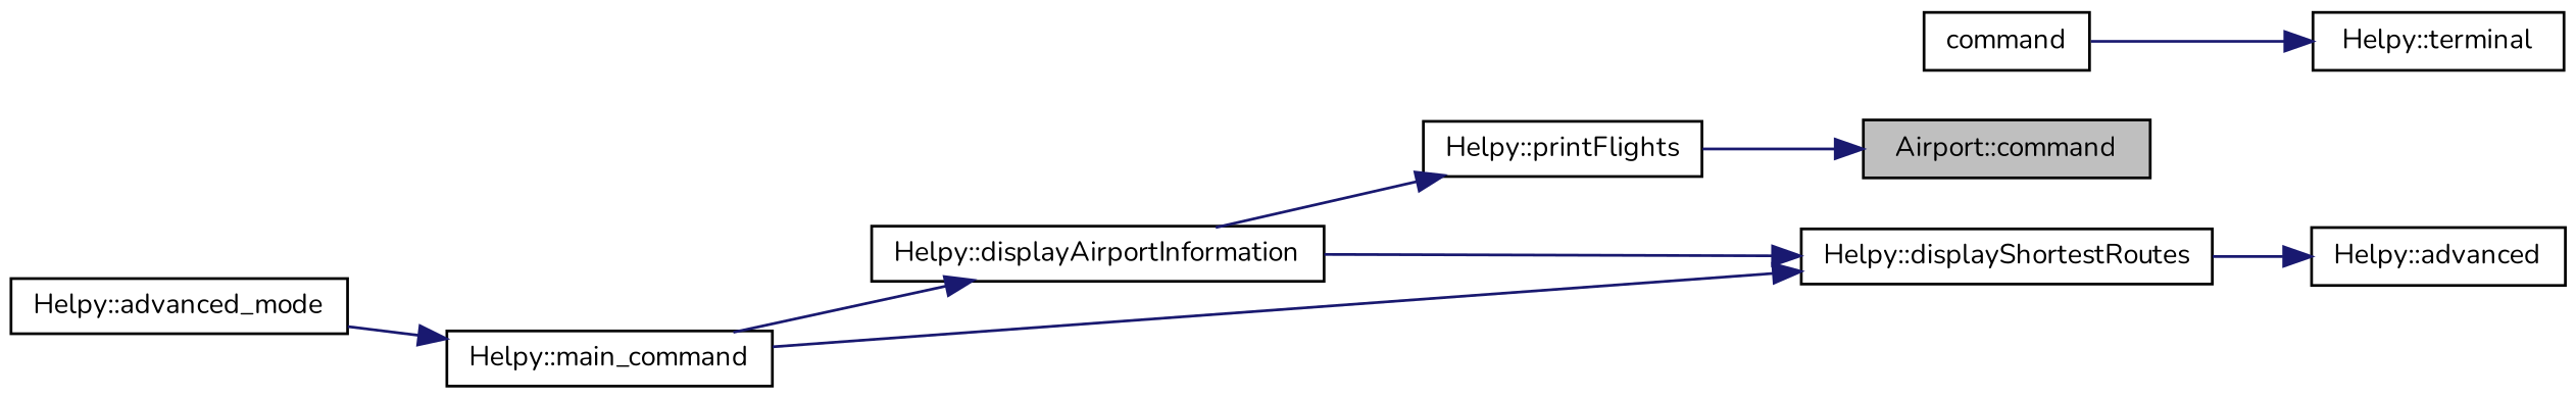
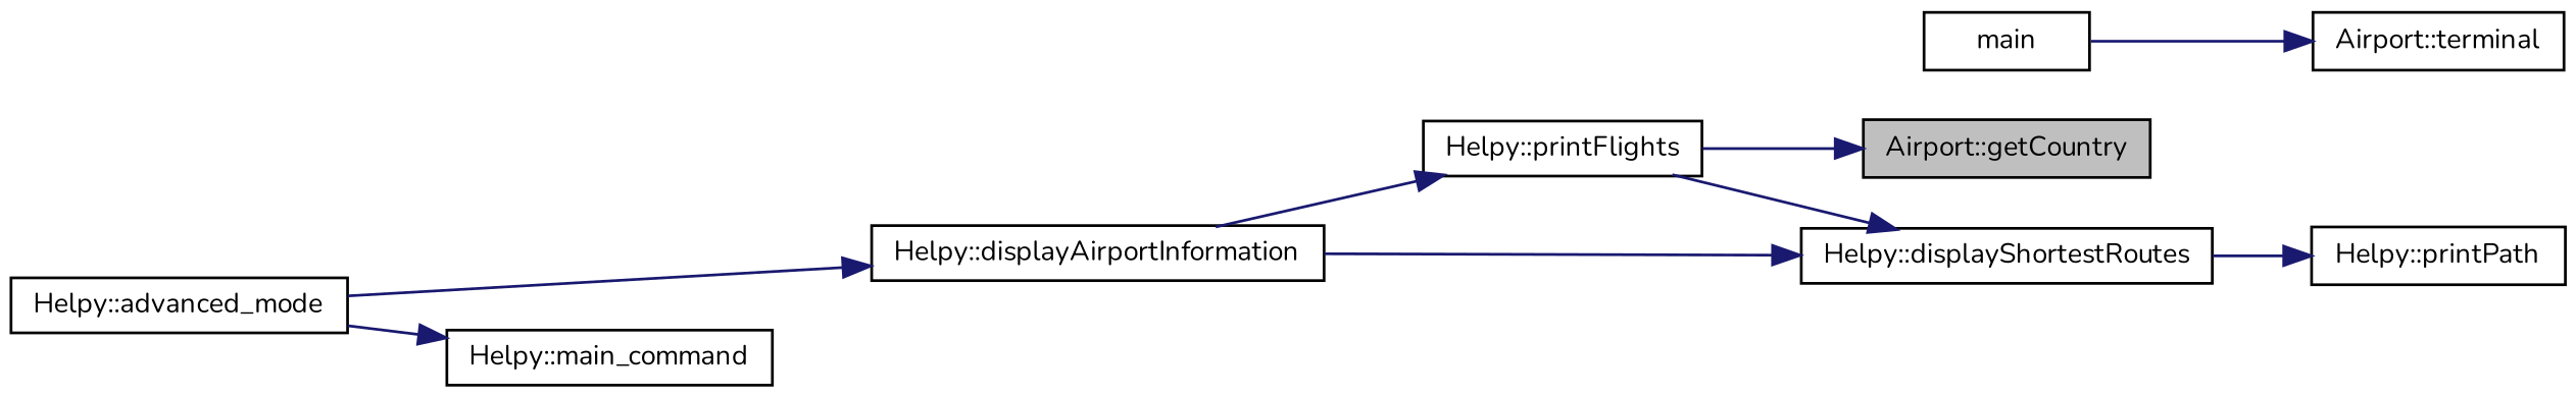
  digraph {
    fontname=Nunito
    rankdir=RL
    node [color=black fillcolor=white fontname=Nunito fontsize=10 shape=record style=filled]
    edge [color=midnightblue dir=back fontname=Nunito fontsize=10 labelfontname=Helvetica labelfontsize=10 style=solid]
-   n1 [fillcolor=grey75 fontcolor=black height=0.2 label="Airport::command" width=0.4]
+   n1 [fillcolor=grey75 fontcolor=black height=0.2 label="Airport::getCountry" width=0.4]
    n2 [height=0.2 label="Helpy::printFlights" width=0.4]
    n3 [height=0.2 label="Helpy::displayAirportInformation" width=0.4]
    n4 [height=0.2 label="Helpy::main_command" width=0.4]
-   n5 [height=0.2 label="Helpy::advanced" width=0.4]
+   n5 [height=0.2 label="Helpy::printPath" width=0.4]
    n6 [height=0.2 label="Helpy::displayShortestRoutes" width=0.4]
    n7 [height=0.2 label="Helpy::advanced_mode" width=0.4]
-   n8 [height=0.2 label="Helpy::terminal" width=0.4]
-   n9 [height=0.2 label=command width=0.4]
+   n8 [height=0.2 label="Airport::terminal" width=0.4]
+   n9 [height=0.2 label=main width=0.4]
    n1 -> n2
    n2 -> n3
-   n3 -> n4
+   n3 -> n7
    n4 -> n7
    n5 -> n6
    n6 -> n3
-   n6 -> n4
+   n6 -> n2
    n8 -> n9
  }
